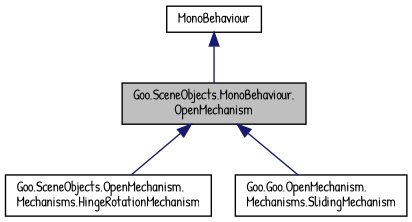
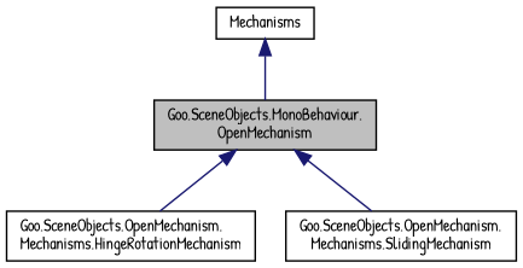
  digraph {
    fontname="Patrick Hand"
    rankdir=TB
    node [color=black fillcolor=white fontname="Patrick Hand" fontsize=10 shape=record style=filled]
    edge [color=midnightblue dir=back fontname="Patrick Hand" fontsize=10 labelfontname=Calibrii labelfontsize=10 style=solid]
    n1 [fillcolor=grey75 fontcolor=black height=0.2 label="Goo.SceneObjects.MonoBehaviour.\lOpenMechanism" width=0.4]
    n2 [height=0.2 label="Goo.SceneObjects.OpenMechanism.\lMechanisms.HingeRotationMechanism" width=0.4]
-   n3 [height=0.2 label="Goo.Goo.OpenMechanism.\lMechanisms.SlidingMechanism" width=0.4]
-   n4 [height=0.2 label=MonoBehaviour width=0.4]
+   n3 [height=0.2 label="Goo.SceneObjects.OpenMechanism.\lMechanisms.SlidingMechanism" width=0.4]
+   n4 [height=0.2 label=Mechanisms width=0.4]
    n1 -> n2
    n1 -> n3
    n4 -> n1
  }
